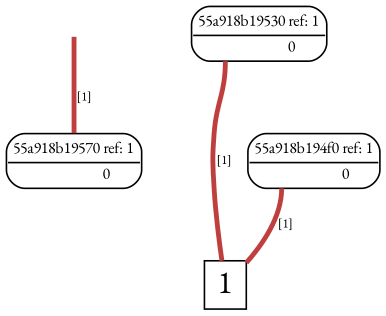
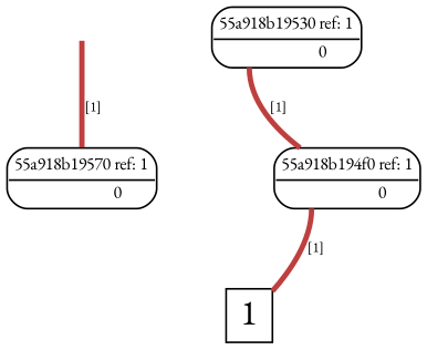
  digraph {
    fontname="EB Garamond"
    node [fontname="EB Garamond" shape=plain]
    edge [arrowhead=none color="0.000 0.667 0.750" fontname="EB Garamond" penwidth=3 tailport="0:s"]
    root [shape=point style=invis]
    n2 [label=<<font point-size="10"><table border="1" cellspacing="0" cellpadding="2" style="rounded"><tr><td colspan="2" border="1" sides="B">55a918b19570 ref: 1</td></tr><tr><td port="0" href="javascript:;" border="0" tooltip="1"><font color="white">&nbsp;0 </font></td><td port="1" href="javascript:;" border="0" tooltip="0">&nbsp;0 </td></tr></table></font>>]
    n3 [height=0.3 label=<<font point-size="20">1</font>> shape=box width=0.3]
    n4 [label=<<font point-size="10"><table border="1" cellspacing="0" cellpadding="2" style="rounded"><tr><td colspan="2" border="1" sides="B">55a918b19530 ref: 1</td></tr><tr><td port="0" href="javascript:;" border="0" tooltip="1"><font color="white">&nbsp;0 </font></td><td port="1" href="javascript:;" border="0" tooltip="0">&nbsp;0 </td></tr></table></font>>]
    n5 [label=<<font point-size="10"><table border="1" cellspacing="0" cellpadding="2" style="rounded"><tr><td colspan="2" border="1" sides="B">55a918b194f0 ref: 1</td></tr><tr><td port="0" href="javascript:;" border="0" tooltip="1"><font color="white">&nbsp;0 </font></td><td port="1" href="javascript:;" border="0" tooltip="0">&nbsp;0 </td></tr></table></font>>]
    root -> n2 [label=<<font point-size="8">&nbsp;[1]</font>>]
-   n4 -> n3 [label=<<font point-size="8">&nbsp;[1]</font>>]
+   n4 -> n5 [label=<<font point-size="8">&nbsp;[1]</font>>]
    n5 -> n3 [label=<<font point-size="8">&nbsp;[1]</font>>]
  }
